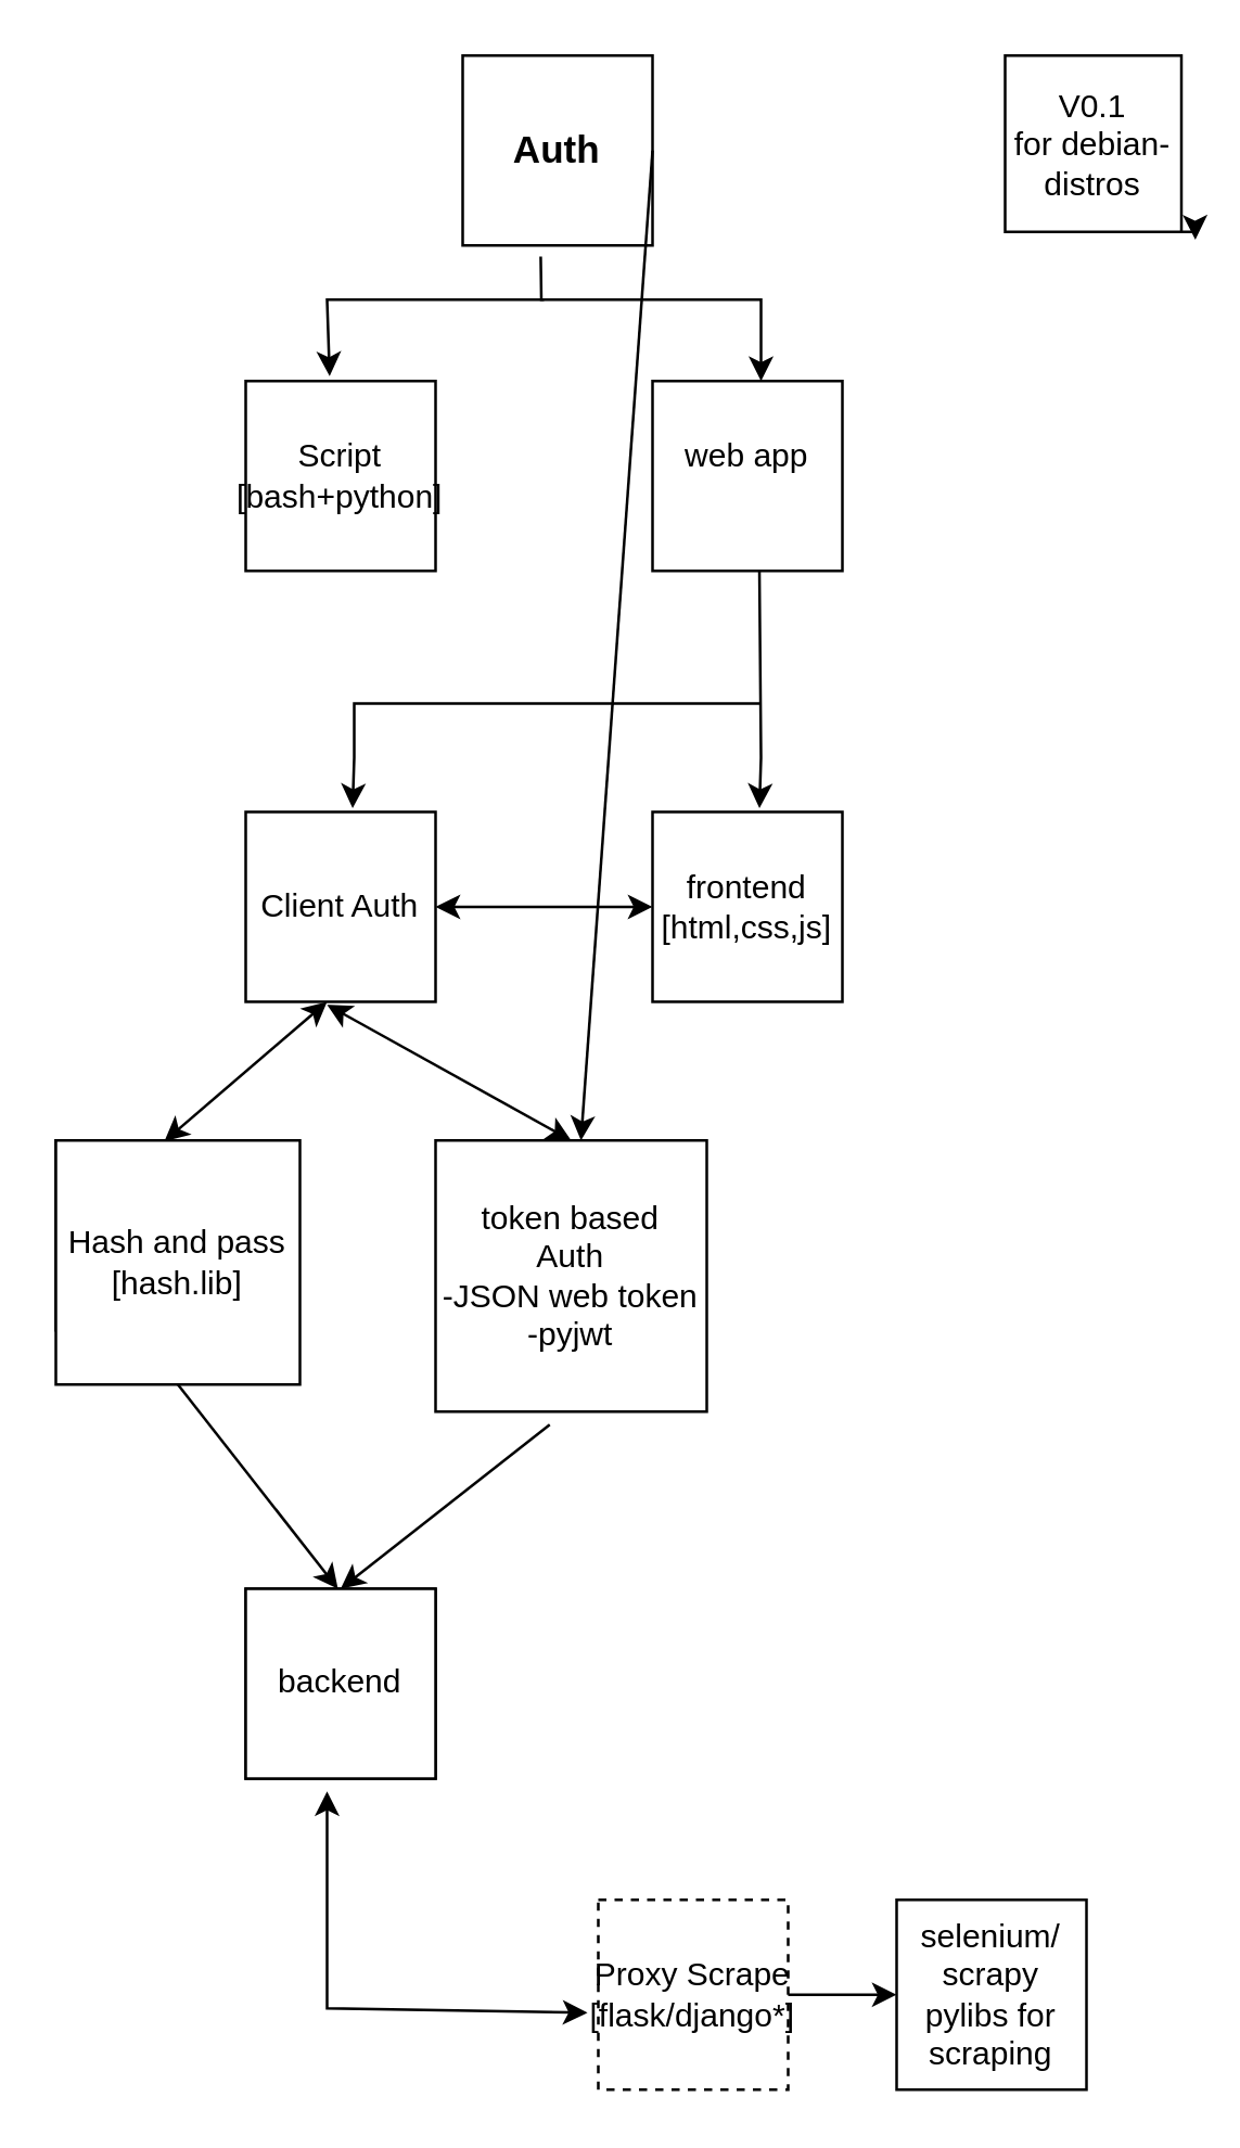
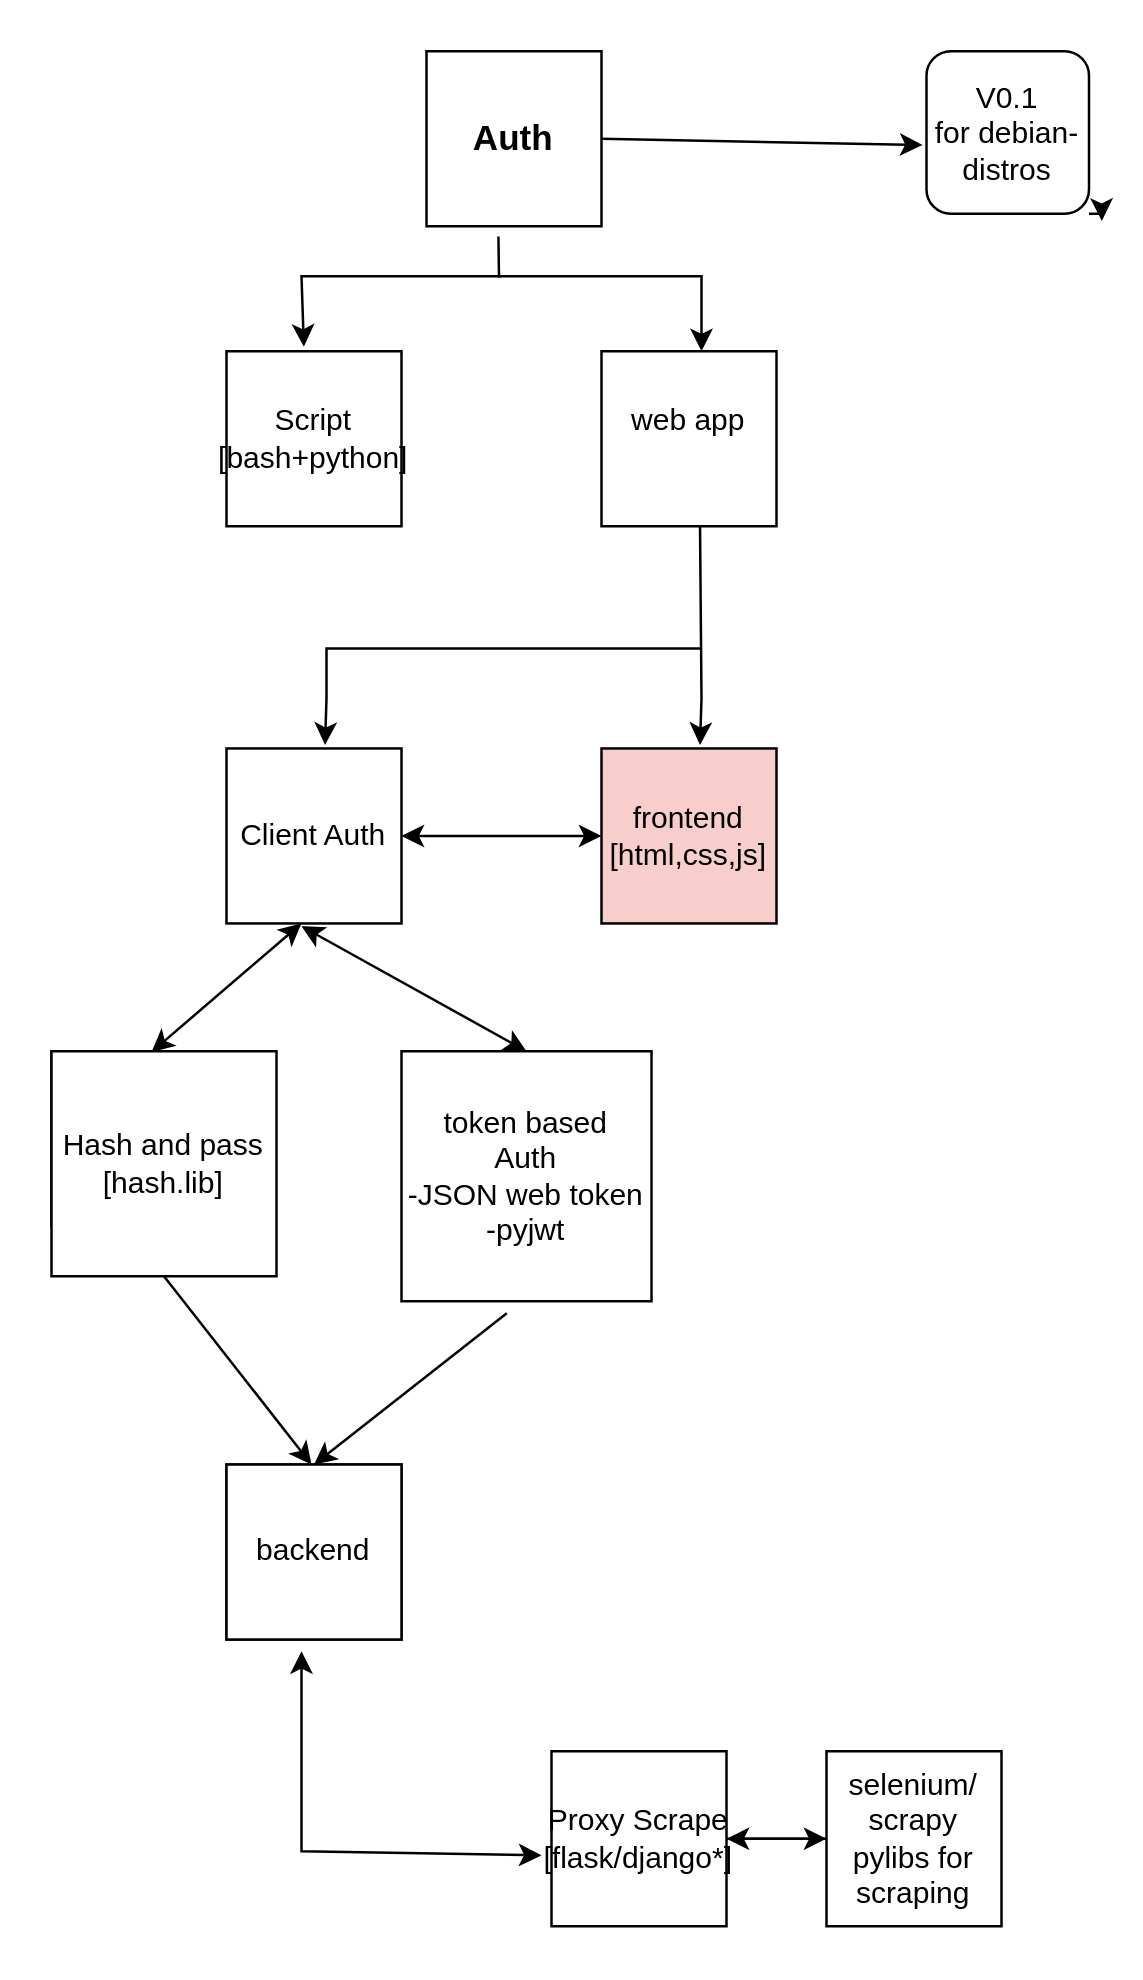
  <mxCell id="0" />
  <mxCell id="1" parent="0" />
  <mxCell id="2" value="&lt;font style=&quot;font-size: 14px;&quot;&gt;&lt;b&gt;Auth&lt;/b&gt;&lt;br&gt;&lt;/font&gt;" style="whiteSpace=wrap;html=1;aspect=fixed;" parent="1" vertex="1"><mxGeometry x="170" y="20" width="70" height="70" as="geometry" /></mxCell>
  <mxCell id="3" value="" style="endArrow=classic;html=1;rounded=0;entryX=0.442;entryY=-0.026;entryDx=0;entryDy=0;entryPerimeter=0;" parent="1" target="4" edge="1"><mxGeometry width="50" height="50" relative="1" as="geometry"><mxPoint x="200" y="110" as="sourcePoint" /><mxPoint x="124.71" y="170" as="targetPoint" /><Array as="points"><mxPoint x="120" y="110" /></Array></mxGeometry></mxCell>
  <mxCell id="4" value="&lt;div&gt;Script&lt;/div&gt;&lt;div&gt;[bash+python]&lt;br&gt;&lt;/div&gt;" style="whiteSpace=wrap;html=1;aspect=fixed;" parent="1" vertex="1"><mxGeometry x="90" y="140" width="70" height="70" as="geometry" /></mxCell>
  <mxCell id="5" value="" style="endArrow=classic;html=1;rounded=0;exitX=0.411;exitY=1.058;exitDx=0;exitDy=0;exitPerimeter=0;" parent="1" source="2" edge="1"><mxGeometry width="50" height="50" relative="1" as="geometry"><mxPoint x="125" y="100" as="sourcePoint" /><mxPoint x="280" y="140" as="targetPoint" /><Array as="points"><mxPoint x="199" y="110" /><mxPoint x="280" y="110" /></Array></mxGeometry></mxCell>
  <mxCell id="6" value="&lt;div&gt;web app&lt;/div&gt;&lt;div&gt;&lt;br&gt;&lt;/div&gt;" style="whiteSpace=wrap;html=1;aspect=fixed;" parent="1" vertex="1"><mxGeometry x="240" y="140" width="70" height="70" as="geometry" /></mxCell>
  <mxCell id="7" value="" style="endArrow=classic;html=1;rounded=0;entryX=0.563;entryY=-0.02;entryDx=0;entryDy=0;entryPerimeter=0;exitX=0.563;exitY=1;exitDx=0;exitDy=0;exitPerimeter=0;" parent="1" source="6" target="8" edge="1"><mxGeometry width="50" height="50" relative="1" as="geometry"><mxPoint x="279" y="220" as="sourcePoint" /><mxPoint x="280" y="298.88" as="targetPoint" /><Array as="points"><mxPoint x="280" y="278.88" /></Array></mxGeometry></mxCell>
- <mxCell id="8" value="&lt;div&gt;frontend&lt;/div&gt;&lt;div&gt;[html,css,js]&lt;br&gt;&lt;/div&gt;" style="whiteSpace=wrap;html=1;aspect=fixed;" parent="1" vertex="1"><mxGeometry x="240" y="298.88" width="70" height="70" as="geometry" /></mxCell>
+ <mxCell id="8" value="&lt;div&gt;frontend&lt;/div&gt;&lt;div&gt;[html,css,js]&lt;br&gt;&lt;/div&gt;" style="whiteSpace=wrap;html=1;aspect=fixed;fillColor=#f8cecc;" parent="1" vertex="1"><mxGeometry x="240" y="298.88" width="70" height="70" as="geometry" /></mxCell>
  <mxCell id="9" value="" style="endArrow=classic;html=1;rounded=0;entryX=0.563;entryY=-0.02;entryDx=0;entryDy=0;entryPerimeter=0;" parent="1" target="10" edge="1"><mxGeometry width="50" height="50" relative="1" as="geometry"><mxPoint x="280" y="258.88" as="sourcePoint" /><mxPoint x="130" y="298.88" as="targetPoint" /><Array as="points"><mxPoint x="130" y="258.88" /><mxPoint x="130" y="278.88" /></Array></mxGeometry></mxCell>
  <mxCell id="10" value="&lt;div&gt;&lt;br&gt;&lt;/div&gt;&lt;div&gt;Client Auth&lt;br&gt;&lt;br&gt;&lt;/div&gt;" style="whiteSpace=wrap;html=1;aspect=fixed;" parent="1" vertex="1"><mxGeometry x="90" y="298.88" width="70" height="70" as="geometry" /></mxCell>
  <mxCell id="11" value="" style="endArrow=classic;startArrow=classic;html=1;rounded=0;entryX=1;entryY=0.5;entryDx=0;entryDy=0;exitX=0;exitY=0.357;exitDx=0;exitDy=0;exitPerimeter=0;" parent="1" target="10" edge="1"><mxGeometry width="50" height="50" relative="1" as="geometry"><mxPoint x="240" y="333.87" as="sourcePoint" /><mxPoint x="-20" y="328.88" as="targetPoint" /></mxGeometry></mxCell>
  <mxCell id="12" value="" style="endArrow=classic;html=1;rounded=0;exitX=0.5;exitY=1;exitDx=0;exitDy=0;" parent="1" source="15" edge="1"><mxGeometry width="50" height="50" relative="1" as="geometry"><mxPoint x="124.3" y="500" as="sourcePoint" /><mxPoint x="124" y="585.31" as="targetPoint" /></mxGeometry></mxCell>
  <mxCell id="13" value="backend" style="whiteSpace=wrap;html=1;aspect=fixed;" parent="1" vertex="1"><mxGeometry x="90" y="585.31" width="70" height="70" as="geometry" /></mxCell>
  <mxCell id="14" value="backend" style="whiteSpace=wrap;html=1;aspect=fixed;" vertex="1" parent="1"><mxGeometry x="20" y="420" width="70" height="70" as="geometry" /></mxCell>
  <mxCell id="15" value="&lt;div&gt;Hash and pass&lt;br&gt;[hash.lib]&lt;br&gt;&lt;/div&gt;" style="whiteSpace=wrap;html=1;aspect=fixed;" vertex="1" parent="1"><mxGeometry x="20" y="420" width="90" height="90" as="geometry" /></mxCell>
  <mxCell id="16" value="backend" style="whiteSpace=wrap;html=1;aspect=fixed;" vertex="1" parent="1"><mxGeometry x="90" y="585.31" width="70" height="70" as="geometry" /></mxCell>
  <mxCell id="17" value="&lt;div&gt;token based &lt;br&gt;&lt;/div&gt;&lt;div&gt;Auth&lt;br&gt;-JSON web token&lt;/div&gt;&lt;div&gt;-pyjwt&lt;br&gt;&lt;/div&gt;" style="whiteSpace=wrap;html=1;aspect=fixed;" vertex="1" parent="1"><mxGeometry x="160" y="420" width="100" height="100" as="geometry" /></mxCell>
  <mxCell id="18" value="" style="endArrow=classic;html=1;rounded=0;exitX=0.421;exitY=1.048;exitDx=0;exitDy=0;exitPerimeter=0;entryX=0.5;entryY=0;entryDx=0;entryDy=0;" edge="1" parent="1" source="17" target="16"><mxGeometry width="50" height="50" relative="1" as="geometry"><mxPoint x="190" y="500" as="sourcePoint" /><mxPoint x="120" y="580" as="targetPoint" /></mxGeometry></mxCell>
  <mxCell id="19" value="" style="endArrow=classic;startArrow=classic;html=1;rounded=0;exitX=0.5;exitY=0;exitDx=0;exitDy=0;" edge="1" parent="1" source="17"><mxGeometry width="50" height="50" relative="1" as="geometry"><mxPoint x="250" y="540" as="sourcePoint" /><mxPoint x="120" y="370" as="targetPoint" /></mxGeometry></mxCell>
  <mxCell id="20" value="" style="endArrow=classic;startArrow=classic;html=1;rounded=0;exitX=0.445;exitY=0.003;exitDx=0;exitDy=0;exitPerimeter=0;" edge="1" parent="1" source="15"><mxGeometry width="50" height="50" relative="1" as="geometry"><mxPoint x="70" y="418.88" as="sourcePoint" /><mxPoint x="120" y="368.88" as="targetPoint" /></mxGeometry></mxCell>
- <mxCell id="21" value="" style="endArrow=classic;html=1;rounded=0;exitX=1;exitY=0.5;exitDx=0;exitDy=0;" edge="1" parent="1" source="2" target="17"><mxGeometry width="50" height="50" relative="1" as="geometry"><mxPoint x="250" y="240" as="sourcePoint" /><mxPoint x="410" y="60" as="targetPoint" /></mxGeometry></mxCell>
- <mxCell id="22" value="&lt;div&gt;V0.1&lt;/div&gt;&lt;div&gt;for debian-distros&lt;br&gt;&lt;/div&gt;" style="whiteSpace=wrap;html=1;aspect=fixed;" vertex="1" parent="1"><mxGeometry x="370" y="20" width="65" height="65" as="geometry" /></mxCell>
+ <mxCell id="21" value="" style="endArrow=classic;html=1;rounded=0;exitX=1;exitY=0.5;exitDx=0;exitDy=0;entryX=-0.024;entryY=0.577;entryDx=0;entryDy=0;entryPerimeter=0;" edge="1" parent="1" source="2" target="22"><mxGeometry width="50" height="50" relative="1" as="geometry"><mxPoint x="250" y="240" as="sourcePoint" /><mxPoint x="410" y="60" as="targetPoint" /></mxGeometry></mxCell>
+ <mxCell id="22" value="&lt;div&gt;V0.1&lt;/div&gt;&lt;div&gt;for debian-distros&lt;br&gt;&lt;/div&gt;" style="whiteSpace=wrap;html=1;aspect=fixed;rounded=1;" vertex="1" parent="1"><mxGeometry x="370" y="20" width="65" height="65" as="geometry" /></mxCell>
  <mxCell id="23" style="edgeStyle=orthogonalEdgeStyle;rounded=0;orthogonalLoop=1;jettySize=auto;html=1;exitX=1;exitY=1;exitDx=0;exitDy=0;entryX=1.079;entryY=1.044;entryDx=0;entryDy=0;entryPerimeter=0;" edge="1" parent="1" source="22" target="22"><mxGeometry relative="1" as="geometry" /></mxCell>
  <mxCell id="24" value="" style="endArrow=classic;startArrow=classic;html=1;rounded=0;entryX=-0.057;entryY=0.595;entryDx=0;entryDy=0;entryPerimeter=0;" edge="1" parent="1" target="25"><mxGeometry width="50" height="50" relative="1" as="geometry"><mxPoint x="120" y="660" as="sourcePoint" /><mxPoint x="320" y="740" as="targetPoint" /><Array as="points"><mxPoint x="120" y="740" /></Array></mxGeometry></mxCell>
- <mxCell id="25" value="Proxy Scrape&lt;br&gt;[flask/django*]" style="whiteSpace=wrap;html=1;aspect=fixed;dashed=1;" vertex="1" parent="1"><mxGeometry x="220" y="700" width="70" height="70" as="geometry" /></mxCell>
+ <mxCell id="25" value="Proxy Scrape&lt;br&gt;[flask/django*]" style="whiteSpace=wrap;html=1;aspect=fixed;" vertex="1" parent="1"><mxGeometry x="220" y="700" width="70" height="70" as="geometry" /></mxCell>
  <mxCell id="26" value="" style="endArrow=classic;html=1;rounded=0;exitX=1;exitY=0.5;exitDx=0;exitDy=0;" edge="1" parent="1" source="25"><mxGeometry width="50" height="50" relative="1" as="geometry"><mxPoint x="350" y="690" as="sourcePoint" /><mxPoint x="330" y="735" as="targetPoint" /></mxGeometry></mxCell>
+ <mxCell id="27" style="edgeStyle=orthogonalEdgeStyle;rounded=0;orthogonalLoop=1;jettySize=auto;html=1;entryX=1;entryY=0.5;entryDx=0;entryDy=0;" edge="1" parent="1" source="28" target="25"><mxGeometry relative="1" as="geometry" /></mxCell>
  <mxCell id="28" value="&lt;div&gt;selenium/&lt;/div&gt;&lt;div&gt;scrapy&lt;/div&gt;&lt;div&gt;pylibs for scraping&lt;br&gt;&lt;/div&gt;" style="whiteSpace=wrap;html=1;aspect=fixed;" vertex="1" parent="1"><mxGeometry x="330" y="700" width="70" height="70" as="geometry" /></mxCell>
